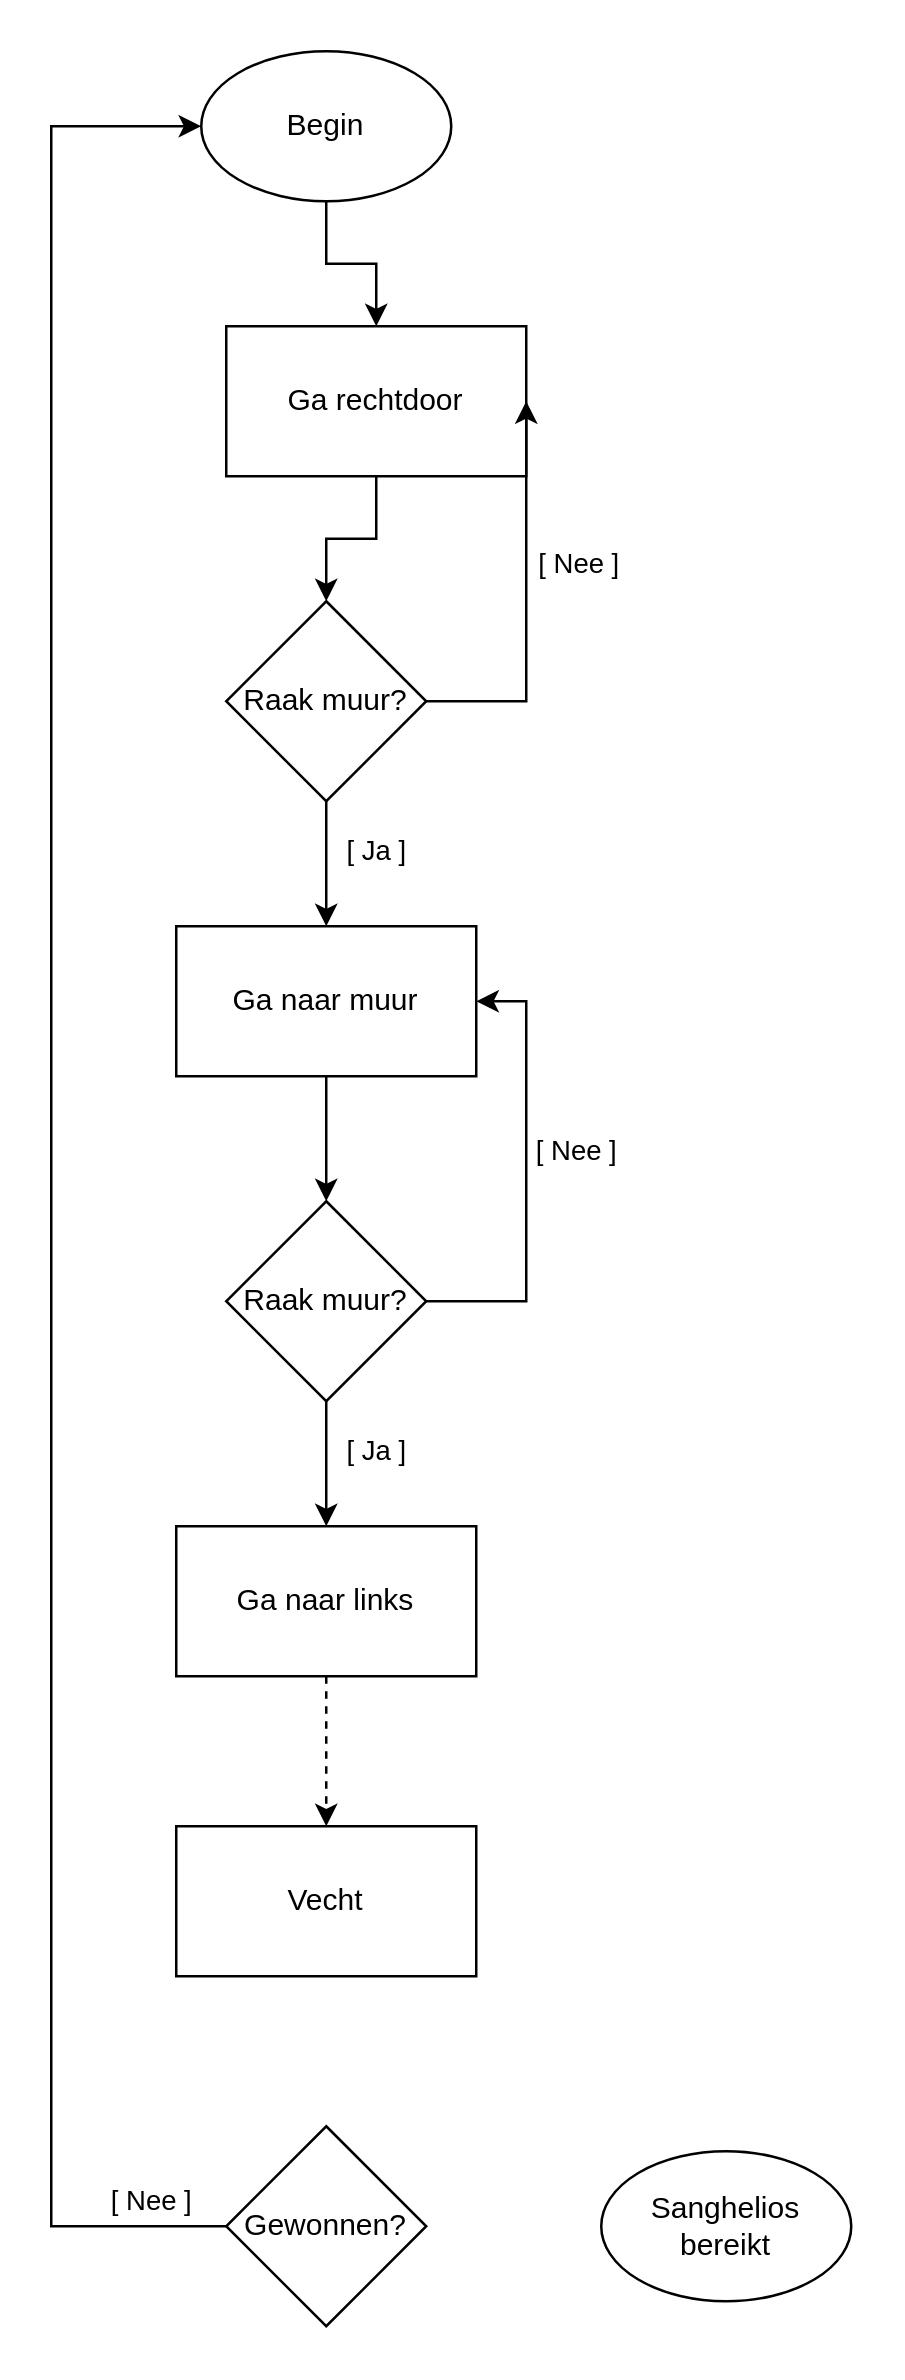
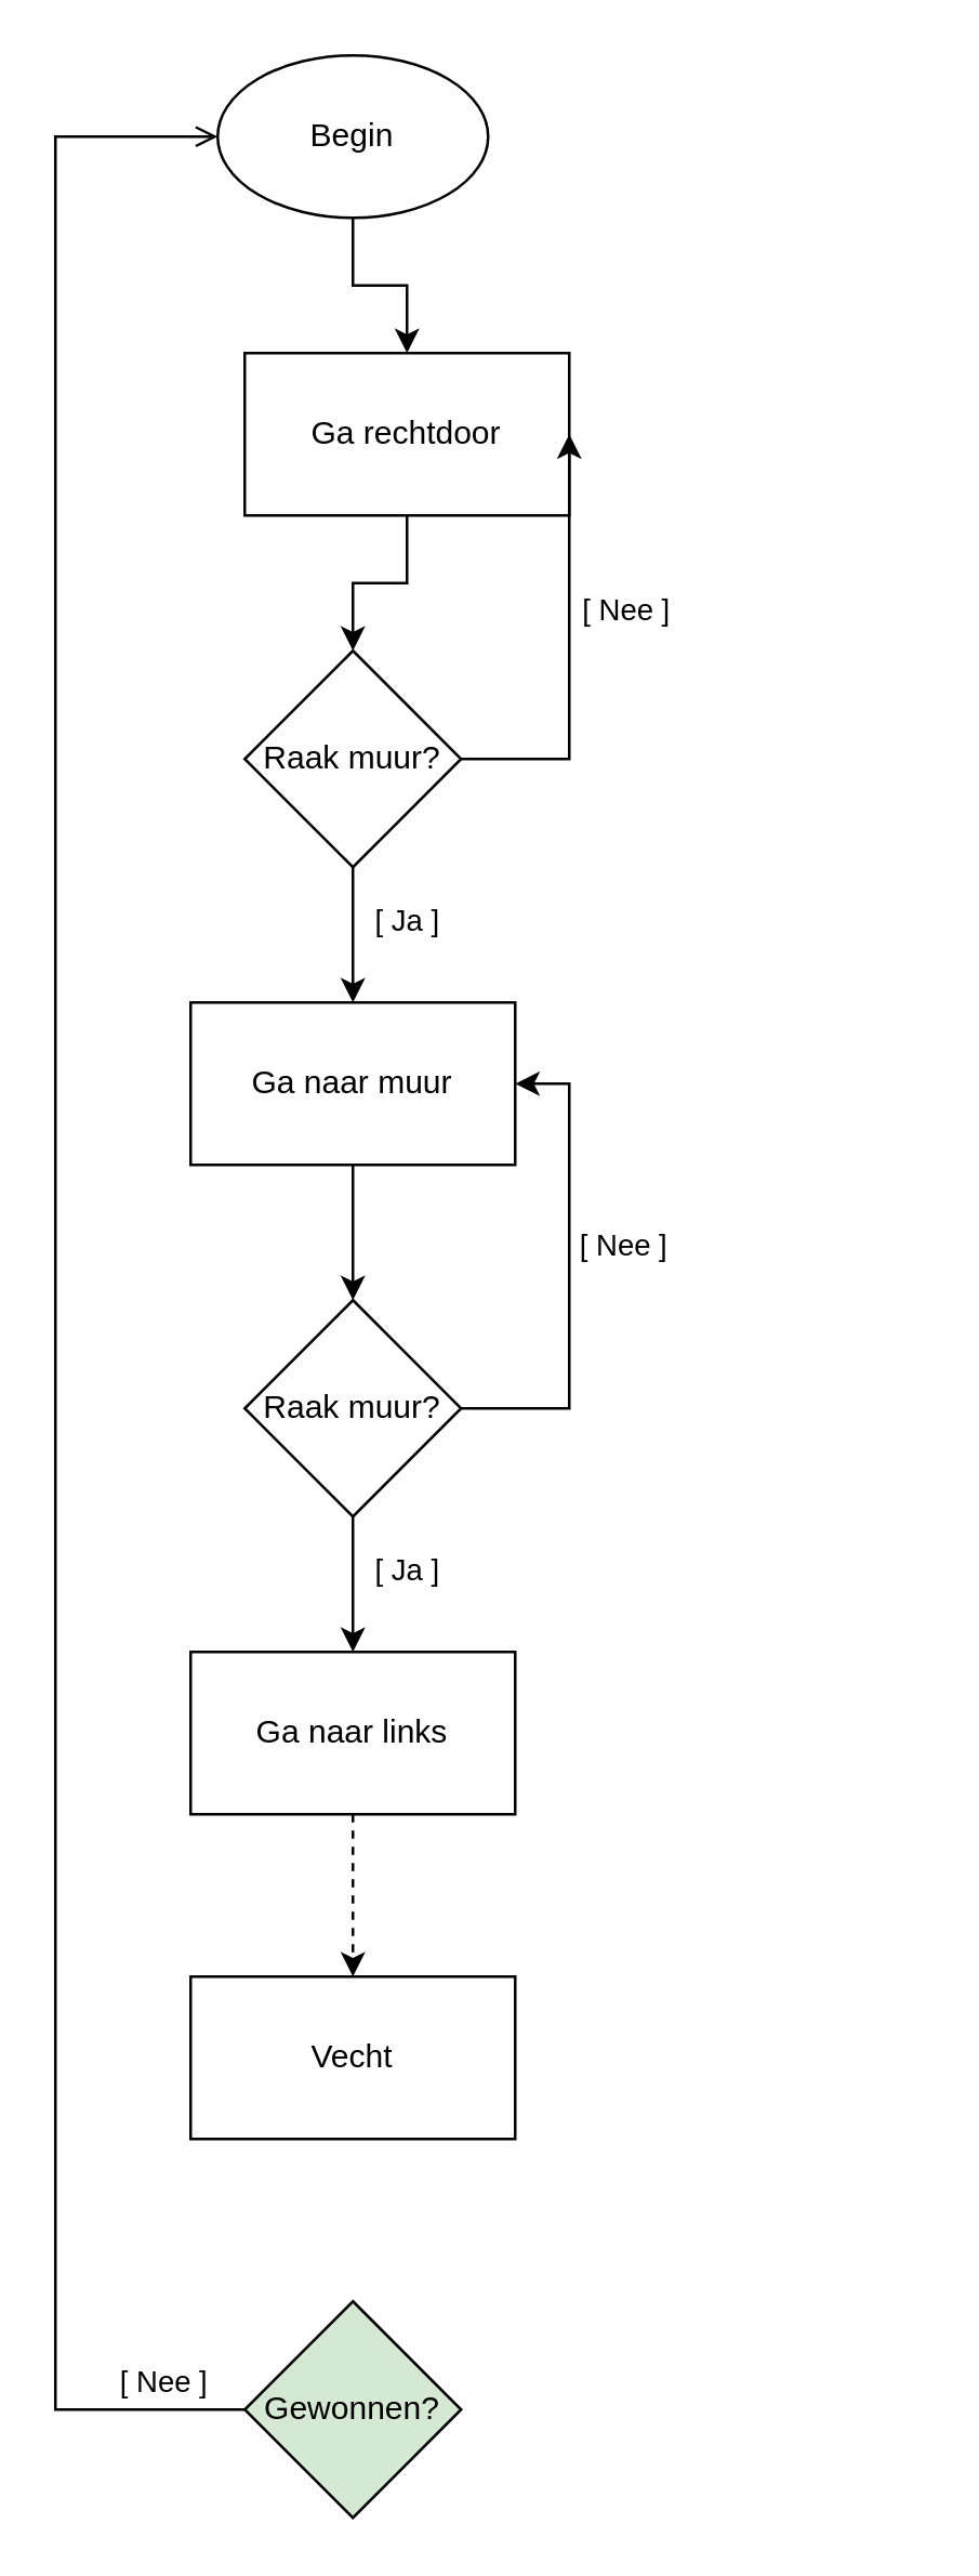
  <mxCell id="0" />
  <mxCell id="1" parent="0" />
  <mxCell id="2" style="edgeStyle=orthogonalEdgeStyle;rounded=0;orthogonalLoop=1;jettySize=auto;html=1;" edge="1" parent="1" source="3" target="5"><mxGeometry relative="1" as="geometry" /></mxCell>
  <mxCell id="3" value="Begin" style="ellipse;whiteSpace=wrap;html=1;" vertex="1" parent="1"><mxGeometry x="80" y="20" width="100" height="60" as="geometry" /></mxCell>
  <mxCell id="4" style="edgeStyle=orthogonalEdgeStyle;rounded=0;orthogonalLoop=1;jettySize=auto;html=1;" edge="1" parent="1" source="5" target="9"><mxGeometry relative="1" as="geometry" /></mxCell>
  <mxCell id="5" value="Ga rechtdoor" style="rounded=0;whiteSpace=wrap;html=1;" vertex="1" parent="1"><mxGeometry x="90" y="130" width="120" height="60" as="geometry" /></mxCell>
  <mxCell id="6" style="edgeStyle=orthogonalEdgeStyle;rounded=0;orthogonalLoop=1;jettySize=auto;html=1;entryX=1;entryY=0.5;entryDx=0;entryDy=0;" edge="1" parent="1" source="9" target="5"><mxGeometry relative="1" as="geometry"><Array as="points"><mxPoint x="210" y="280" /><mxPoint x="210" y="160" /></Array></mxGeometry></mxCell>
  <mxCell id="7" value="[ Nee ]" style="edgeLabel;html=1;align=center;verticalAlign=middle;resizable=0;points=[];" vertex="1" connectable="0" parent="6"><mxGeometry x="0.433" y="-5" relative="1" as="geometry"><mxPoint x="15" y="19" as="offset" /></mxGeometry></mxCell>
  <mxCell id="8" value="[ Ja ]" style="edgeStyle=orthogonalEdgeStyle;rounded=0;orthogonalLoop=1;jettySize=auto;html=1;" edge="1" parent="1" source="9" target="11"><mxGeometry x="-0.2" y="20" relative="1" as="geometry"><mxPoint as="offset" /></mxGeometry></mxCell>
  <mxCell id="9" value="Raak muur?" style="rhombus;whiteSpace=wrap;html=1;" vertex="1" parent="1"><mxGeometry x="90" y="240" width="80" height="80" as="geometry" /></mxCell>
  <mxCell id="10" style="edgeStyle=orthogonalEdgeStyle;rounded=0;orthogonalLoop=1;jettySize=auto;html=1;" edge="1" parent="1" source="11" target="14"><mxGeometry relative="1" as="geometry" /></mxCell>
  <mxCell id="11" value="Ga naar muur" style="rounded=0;whiteSpace=wrap;html=1;" vertex="1" parent="1"><mxGeometry x="70" y="370" width="120" height="60" as="geometry" /></mxCell>
  <mxCell id="12" value="[ Nee ]" style="edgeStyle=orthogonalEdgeStyle;rounded=0;orthogonalLoop=1;jettySize=auto;html=1;entryX=1;entryY=0.5;entryDx=0;entryDy=0;" edge="1" parent="1" source="14" target="11"><mxGeometry x="0.111" y="-20" relative="1" as="geometry"><Array as="points"><mxPoint x="210" y="520" /><mxPoint x="210" y="400" /></Array><mxPoint as="offset" /></mxGeometry></mxCell>
  <mxCell id="13" value="[ Ja ]" style="edgeStyle=orthogonalEdgeStyle;rounded=0;orthogonalLoop=1;jettySize=auto;html=1;" edge="1" parent="1" source="14" target="16"><mxGeometry x="-0.2" y="20" relative="1" as="geometry"><mxPoint as="offset" /></mxGeometry></mxCell>
  <mxCell id="14" value="Raak muur?" style="rhombus;whiteSpace=wrap;html=1;" vertex="1" parent="1"><mxGeometry x="90" y="480" width="80" height="80" as="geometry" /></mxCell>
  <mxCell id="15" style="edgeStyle=orthogonalEdgeStyle;rounded=0;orthogonalLoop=1;jettySize=auto;html=1;dashed=1;" edge="1" parent="1" source="16" target="17"><mxGeometry relative="1" as="geometry" /></mxCell>
  <mxCell id="16" value="Ga naar links" style="rounded=0;whiteSpace=wrap;html=1;" vertex="1" parent="1"><mxGeometry x="70" y="610" width="120" height="60" as="geometry" /></mxCell>
  <mxCell id="17" value="Vecht" style="rounded=0;whiteSpace=wrap;html=1;" vertex="1" parent="1"><mxGeometry x="70" y="730" width="120" height="60" as="geometry" /></mxCell>
- <mxCell id="18" value="[ Nee ]" style="edgeStyle=orthogonalEdgeStyle;rounded=0;orthogonalLoop=1;jettySize=auto;html=1;" edge="1" parent="1" source="19" target="3"><mxGeometry x="-0.938" y="-10" relative="1" as="geometry"><Array as="points"><mxPoint x="20" y="890" /><mxPoint x="20" y="50" /></Array><mxPoint as="offset" /></mxGeometry></mxCell>
- <mxCell id="19" value="Gewonnen?" style="rhombus;whiteSpace=wrap;html=1;" vertex="1" parent="1"><mxGeometry x="90" y="850" width="80" height="80" as="geometry" /></mxCell>
- <mxCell id="20" value="Sanghelios bereikt" style="ellipse;whiteSpace=wrap;html=1;" vertex="1" parent="1"><mxGeometry x="240" y="860" width="100" height="60" as="geometry" /></mxCell>
+ <mxCell id="18" value="[ Nee ]" style="edgeStyle=orthogonalEdgeStyle;rounded=0;orthogonalLoop=1;jettySize=auto;html=1;endArrow=open;" edge="1" parent="1" source="19" target="3"><mxGeometry x="-0.938" y="-10" relative="1" as="geometry"><Array as="points"><mxPoint x="20" y="890" /><mxPoint x="20" y="50" /></Array><mxPoint as="offset" /></mxGeometry></mxCell>
+ <mxCell id="19" value="Gewonnen?" style="rhombus;whiteSpace=wrap;html=1;fillColor=#d5e8d4;" vertex="1" parent="1"><mxGeometry x="90" y="850" width="80" height="80" as="geometry" /></mxCell>
